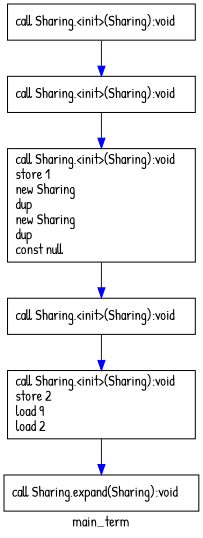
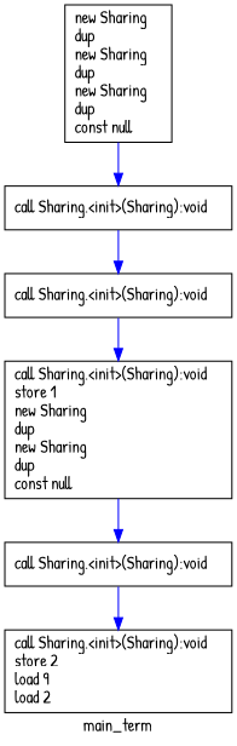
  digraph {
    fontname="Patrick Hand"
    label=main_term
    node [fontname="Patrick Hand" shape=box]
    edge [color=blue fontname="Patrick Hand"]
+   n1 [label="new Sharing    \ldup            \lnew Sharing    \ldup            \lnew Sharing    \ldup            \lconst null     \l"]
    n2 [label="call Sharing.<init>(Sharing):void    \l"]
    n3 [label="call Sharing.<init>(Sharing):void    \l"]
    n4 [label="call Sharing.<init>(Sharing):void    \lstore 1                              \lnew Sharing                          \ldup                                  \lnew Sharing                          \ldup                                  \lconst null                           \l"]
    n5 [label="call Sharing.<init>(Sharing):void    \l"]
    n6 [label="call Sharing.<init>(Sharing):void    \lstore 2                              \lload 9                               \lload 2                               \l"]
-   n7 [label="call Sharing.expand(Sharing):void    \l"]
+   n1 -> n2
    n2 -> n3
    n3 -> n4
    n4 -> n5
    n5 -> n6
-   n6 -> n7
  }
